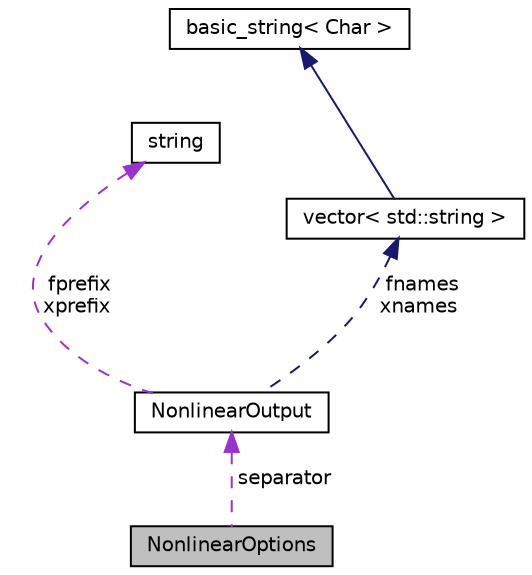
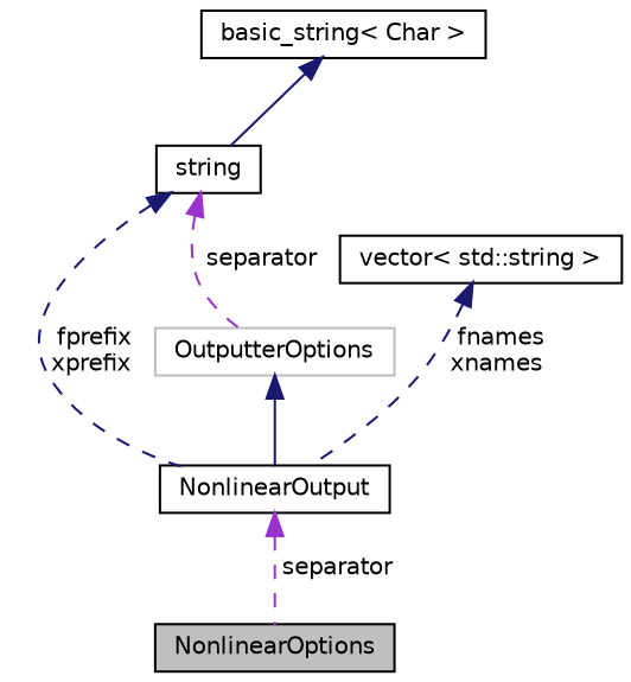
  digraph {
    node [color=black fillcolor=white fontname=Helvetica fontsize=10 shape=record style=filled]
    edge [color=darkorchid3 dir=back fontname=Helvetica fontsize=10 labelfontname=Helvetica labelfontsize=10 style=dashed]
    n1 [fillcolor=grey75 fontcolor=black height=0.2 label=NonlinearOptions width=0.4]
    n2 [height=0.2 label=NonlinearOutput width=0.4]
+   n3 [color=grey75 height=0.2 label=OutputterOptions width=0.4]
    n4 [height=0.2 label=string width=0.4]
    n5 [height=0.2 label="vector\< std::string \>" width=0.4]
    n6 [height=0.2 label="basic_string\< Char \>" width=0.4]
    n2 -> n1 [label=" separator"]
-   n4 -> n2 [label=" fprefix\nxprefix"]
+   n3 -> n2 [color=midnightblue style=solid]
+   n4 -> n2 [color=midnightblue label=" fprefix\nxprefix"]
+   n4 -> n3 [label=" separator"]
    n5 -> n2 [color=midnightblue label=" fnames\nxnames"]
-   n6 -> n5 [color=midnightblue style=solid]
+   n6 -> n4 [color=midnightblue style=solid]
  }
